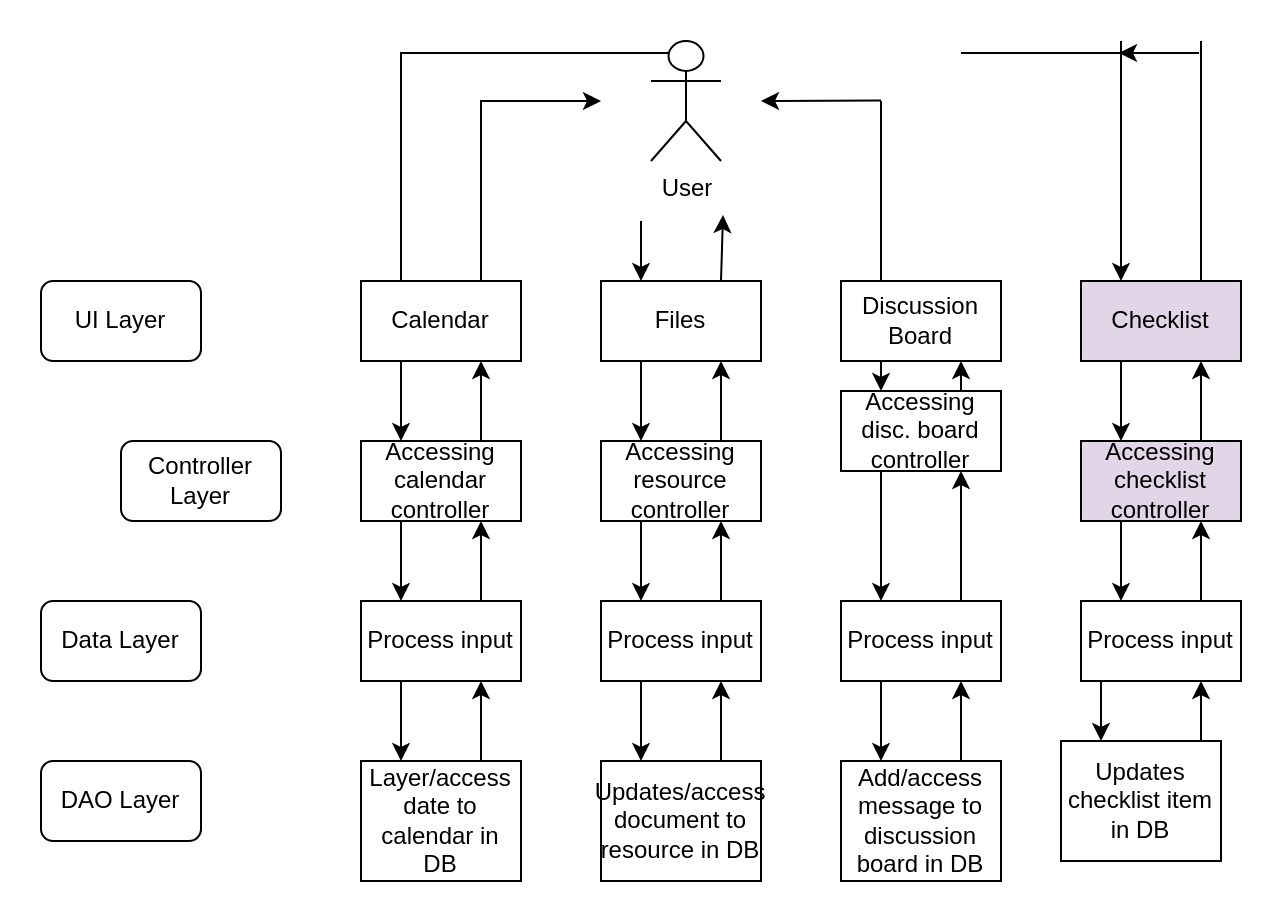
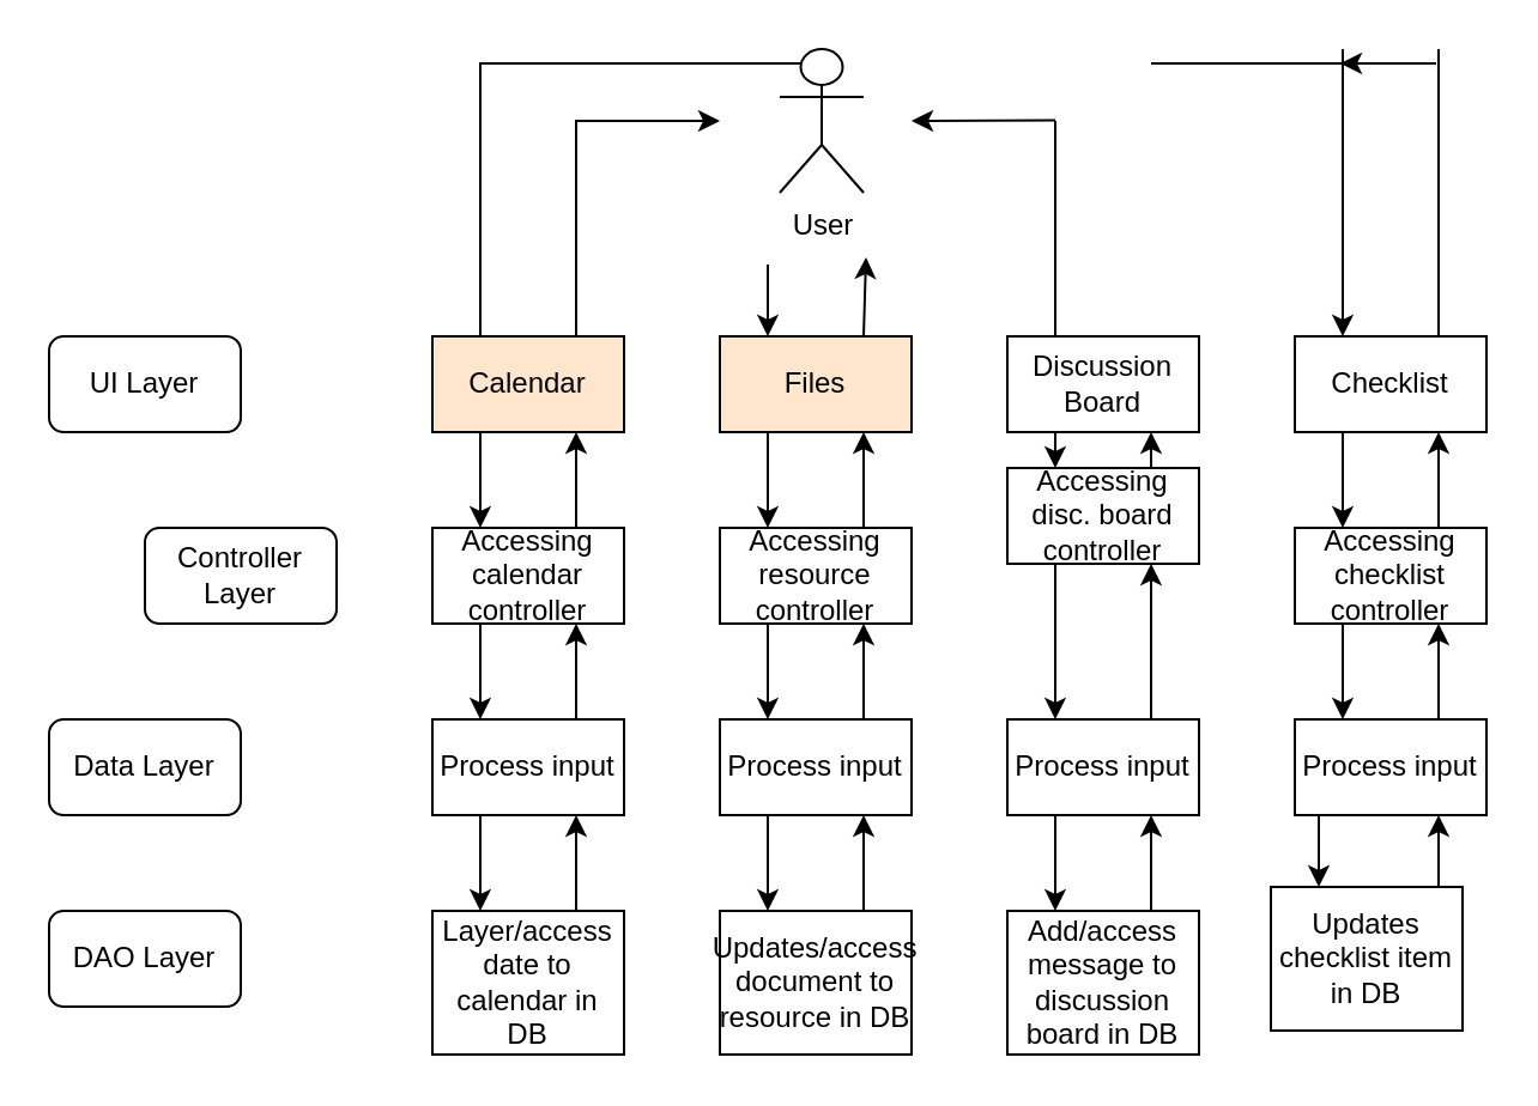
  <mxCell id="0" />
  <mxCell id="1" parent="0" />
  <mxCell id="2" style="edgeStyle=orthogonalEdgeStyle;rounded=0;orthogonalLoop=1;jettySize=auto;html=1;exitX=0.25;exitY=0.1;exitDx=0;exitDy=0;exitPerimeter=0;entryX=0.25;entryY=0;entryDx=0;entryDy=0;endArrow=none;" parent="1" source="3" target="9" edge="1"><mxGeometry relative="1" as="geometry" /></mxCell>
  <mxCell id="3" value="User" style="shape=umlActor;verticalLabelPosition=bottom;verticalAlign=top;html=1;outlineConnect=0;" parent="1" vertex="1"><mxGeometry x="325" y="20" width="35" height="60" as="geometry" /></mxCell>
  <mxCell id="4" value="UI Layer" style="rounded=1;whiteSpace=wrap;html=1;" parent="1" vertex="1"><mxGeometry x="20" y="140" width="80" height="40" as="geometry" /></mxCell>
  <mxCell id="5" value="Controller Layer" style="rounded=1;whiteSpace=wrap;html=1;" parent="1" vertex="1"><mxGeometry x="60" y="220" width="80" height="40" as="geometry" /></mxCell>
  <mxCell id="6" value="Data Layer" style="rounded=1;whiteSpace=wrap;html=1;" parent="1" vertex="1"><mxGeometry x="20" y="300" width="80" height="40" as="geometry" /></mxCell>
  <mxCell id="7" style="edgeStyle=orthogonalEdgeStyle;rounded=0;orthogonalLoop=1;jettySize=auto;html=1;exitX=0.25;exitY=1;exitDx=0;exitDy=0;entryX=0.25;entryY=0;entryDx=0;entryDy=0;" parent="1" source="9" target="17" edge="1"><mxGeometry relative="1" as="geometry" /></mxCell>
  <mxCell id="8" style="edgeStyle=orthogonalEdgeStyle;rounded=0;orthogonalLoop=1;jettySize=auto;html=1;exitX=0.75;exitY=0;exitDx=0;exitDy=0;" parent="1" source="9" edge="1"><mxGeometry relative="1" as="geometry"><mxPoint x="300" y="50" as="targetPoint" /><Array as="points"><mxPoint x="240" y="50" /><mxPoint x="300" y="50" /></Array></mxGeometry></mxCell>
- <mxCell id="9" value="Calendar" style="rounded=0;whiteSpace=wrap;html=1;" parent="1" vertex="1"><mxGeometry x="180" y="140" width="80" height="40" as="geometry" /></mxCell>
+ <mxCell id="9" value="Calendar" style="rounded=0;whiteSpace=wrap;html=1;fillColor=#ffe6cc;" parent="1" vertex="1"><mxGeometry x="180" y="140" width="80" height="40" as="geometry" /></mxCell>
  <mxCell id="10" style="edgeStyle=orthogonalEdgeStyle;rounded=0;orthogonalLoop=1;jettySize=auto;html=1;exitX=0.25;exitY=1;exitDx=0;exitDy=0;entryX=0.25;entryY=0;entryDx=0;entryDy=0;" parent="1" source="11" target="25" edge="1"><mxGeometry relative="1" as="geometry" /></mxCell>
- <mxCell id="11" value="Files" style="rounded=0;whiteSpace=wrap;html=1;" parent="1" vertex="1"><mxGeometry x="300" y="140" width="80" height="40" as="geometry" /></mxCell>
+ <mxCell id="11" value="Files" style="rounded=0;whiteSpace=wrap;html=1;fillColor=#ffe6cc;" parent="1" vertex="1"><mxGeometry x="300" y="140" width="80" height="40" as="geometry" /></mxCell>
  <mxCell id="12" style="edgeStyle=orthogonalEdgeStyle;rounded=0;orthogonalLoop=1;jettySize=auto;html=1;exitX=0.25;exitY=1;exitDx=0;exitDy=0;entryX=0.25;entryY=0;entryDx=0;entryDy=0;" parent="1" source="13" target="33" edge="1"><mxGeometry relative="1" as="geometry" /></mxCell>
  <mxCell id="13" value="Discussion Board" style="rounded=0;whiteSpace=wrap;html=1;" parent="1" vertex="1"><mxGeometry x="420" y="140" width="80" height="40" as="geometry" /></mxCell>
  <mxCell id="14" value="DAO Layer" style="rounded=1;whiteSpace=wrap;html=1;" parent="1" vertex="1"><mxGeometry x="20" y="380" width="80" height="40" as="geometry" /></mxCell>
  <mxCell id="15" style="edgeStyle=orthogonalEdgeStyle;rounded=0;orthogonalLoop=1;jettySize=auto;html=1;exitX=0.25;exitY=1;exitDx=0;exitDy=0;entryX=0.25;entryY=0;entryDx=0;entryDy=0;" parent="1" source="17" target="20" edge="1"><mxGeometry relative="1" as="geometry" /></mxCell>
  <mxCell id="16" style="edgeStyle=orthogonalEdgeStyle;rounded=0;orthogonalLoop=1;jettySize=auto;html=1;exitX=0.75;exitY=0;exitDx=0;exitDy=0;entryX=0.75;entryY=1;entryDx=0;entryDy=0;" parent="1" source="17" target="9" edge="1"><mxGeometry relative="1" as="geometry" /></mxCell>
  <mxCell id="17" value="Accessing calendar controller" style="rounded=0;whiteSpace=wrap;html=1;" parent="1" vertex="1"><mxGeometry x="180" y="220" width="80" height="40" as="geometry" /></mxCell>
  <mxCell id="18" style="edgeStyle=orthogonalEdgeStyle;rounded=0;orthogonalLoop=1;jettySize=auto;html=1;exitX=0.25;exitY=1;exitDx=0;exitDy=0;entryX=0.25;entryY=0;entryDx=0;entryDy=0;" parent="1" source="20" target="22" edge="1"><mxGeometry relative="1" as="geometry" /></mxCell>
  <mxCell id="19" style="edgeStyle=orthogonalEdgeStyle;rounded=0;orthogonalLoop=1;jettySize=auto;html=1;exitX=0.75;exitY=0;exitDx=0;exitDy=0;entryX=0.75;entryY=1;entryDx=0;entryDy=0;" parent="1" source="20" target="17" edge="1"><mxGeometry relative="1" as="geometry" /></mxCell>
  <mxCell id="20" value="Process input" style="rounded=0;whiteSpace=wrap;html=1;" parent="1" vertex="1"><mxGeometry x="180" y="300" width="80" height="40" as="geometry" /></mxCell>
  <mxCell id="21" style="edgeStyle=orthogonalEdgeStyle;rounded=0;orthogonalLoop=1;jettySize=auto;html=1;exitX=0.75;exitY=0;exitDx=0;exitDy=0;entryX=0.75;entryY=1;entryDx=0;entryDy=0;" parent="1" source="22" target="20" edge="1"><mxGeometry relative="1" as="geometry" /></mxCell>
  <mxCell id="22" value="Layer/access date to calendar in DB" style="rounded=0;whiteSpace=wrap;html=1;" parent="1" vertex="1"><mxGeometry x="180" y="380" width="80" height="60" as="geometry" /></mxCell>
  <mxCell id="23" style="edgeStyle=orthogonalEdgeStyle;rounded=0;orthogonalLoop=1;jettySize=auto;html=1;exitX=0.25;exitY=1;exitDx=0;exitDy=0;entryX=0.25;entryY=0;entryDx=0;entryDy=0;" parent="1" source="25" target="28" edge="1"><mxGeometry relative="1" as="geometry" /></mxCell>
  <mxCell id="24" style="edgeStyle=orthogonalEdgeStyle;rounded=0;orthogonalLoop=1;jettySize=auto;html=1;exitX=0.75;exitY=0;exitDx=0;exitDy=0;entryX=0.75;entryY=1;entryDx=0;entryDy=0;" parent="1" source="25" target="11" edge="1"><mxGeometry relative="1" as="geometry" /></mxCell>
  <mxCell id="25" value="Accessing resource controller" style="rounded=0;whiteSpace=wrap;html=1;" parent="1" vertex="1"><mxGeometry x="300" y="220" width="80" height="40" as="geometry" /></mxCell>
  <mxCell id="26" style="edgeStyle=orthogonalEdgeStyle;rounded=0;orthogonalLoop=1;jettySize=auto;html=1;exitX=0.25;exitY=1;exitDx=0;exitDy=0;entryX=0.25;entryY=0;entryDx=0;entryDy=0;" parent="1" source="28" target="30" edge="1"><mxGeometry relative="1" as="geometry" /></mxCell>
  <mxCell id="27" style="edgeStyle=orthogonalEdgeStyle;rounded=0;orthogonalLoop=1;jettySize=auto;html=1;exitX=0.75;exitY=0;exitDx=0;exitDy=0;entryX=0.75;entryY=1;entryDx=0;entryDy=0;" parent="1" source="28" target="25" edge="1"><mxGeometry relative="1" as="geometry" /></mxCell>
  <mxCell id="28" value="Process input" style="rounded=0;whiteSpace=wrap;html=1;" parent="1" vertex="1"><mxGeometry x="300" y="300" width="80" height="40" as="geometry" /></mxCell>
  <mxCell id="29" style="edgeStyle=orthogonalEdgeStyle;rounded=0;orthogonalLoop=1;jettySize=auto;html=1;exitX=0.75;exitY=0;exitDx=0;exitDy=0;entryX=0.75;entryY=1;entryDx=0;entryDy=0;" parent="1" source="30" target="28" edge="1"><mxGeometry relative="1" as="geometry" /></mxCell>
  <mxCell id="30" value="Updates/access document to resource in DB" style="rounded=0;whiteSpace=wrap;html=1;" parent="1" vertex="1"><mxGeometry x="300" y="380" width="80" height="60" as="geometry" /></mxCell>
  <mxCell id="31" style="edgeStyle=orthogonalEdgeStyle;rounded=0;orthogonalLoop=1;jettySize=auto;html=1;exitX=0.25;exitY=1;exitDx=0;exitDy=0;entryX=0.25;entryY=0;entryDx=0;entryDy=0;" parent="1" source="33" target="36" edge="1"><mxGeometry relative="1" as="geometry" /></mxCell>
  <mxCell id="32" style="edgeStyle=orthogonalEdgeStyle;rounded=0;orthogonalLoop=1;jettySize=auto;html=1;exitX=0.75;exitY=0;exitDx=0;exitDy=0;entryX=0.75;entryY=1;entryDx=0;entryDy=0;" parent="1" source="33" target="13" edge="1"><mxGeometry relative="1" as="geometry" /></mxCell>
  <mxCell id="33" value="Accessing disc. board controller" style="rounded=0;whiteSpace=wrap;html=1;" parent="1" vertex="1"><mxGeometry x="420" y="195" width="80" height="40" as="geometry" /></mxCell>
  <mxCell id="34" style="edgeStyle=orthogonalEdgeStyle;rounded=0;orthogonalLoop=1;jettySize=auto;html=1;exitX=0.25;exitY=1;exitDx=0;exitDy=0;entryX=0.25;entryY=0;entryDx=0;entryDy=0;" parent="1" source="36" target="38" edge="1"><mxGeometry relative="1" as="geometry" /></mxCell>
  <mxCell id="35" style="edgeStyle=orthogonalEdgeStyle;rounded=0;orthogonalLoop=1;jettySize=auto;html=1;exitX=0.75;exitY=0;exitDx=0;exitDy=0;entryX=0.75;entryY=1;entryDx=0;entryDy=0;" parent="1" source="36" target="33" edge="1"><mxGeometry relative="1" as="geometry" /></mxCell>
  <mxCell id="36" value="Process input" style="rounded=0;whiteSpace=wrap;html=1;" parent="1" vertex="1"><mxGeometry x="420" y="300" width="80" height="40" as="geometry" /></mxCell>
  <mxCell id="37" style="edgeStyle=orthogonalEdgeStyle;rounded=0;orthogonalLoop=1;jettySize=auto;html=1;exitX=0.75;exitY=0;exitDx=0;exitDy=0;entryX=0.75;entryY=1;entryDx=0;entryDy=0;" parent="1" source="38" target="36" edge="1"><mxGeometry relative="1" as="geometry" /></mxCell>
  <mxCell id="38" value="Add/access message to discussion board in DB" style="rounded=0;whiteSpace=wrap;html=1;" parent="1" vertex="1"><mxGeometry x="420" y="380" width="80" height="60" as="geometry" /></mxCell>
  <mxCell id="39" value="" style="endArrow=classic;html=1;entryX=0.25;entryY=0;entryDx=0;entryDy=0;" parent="1" target="11" edge="1"><mxGeometry width="50" height="50" relative="1" as="geometry"><mxPoint x="320" y="110" as="sourcePoint" /><mxPoint x="365" y="60" as="targetPoint" /></mxGeometry></mxCell>
  <mxCell id="40" value="" style="endArrow=classic;html=1;exitX=0.75;exitY=0;exitDx=0;exitDy=0;" parent="1" source="11" edge="1"><mxGeometry width="50" height="50" relative="1" as="geometry"><mxPoint x="359" y="140" as="sourcePoint" /><mxPoint x="361" y="107" as="targetPoint" /><Array as="points" /></mxGeometry></mxCell>
  <mxCell id="41" value="" style="endArrow=none;html=1;" parent="1" edge="1"><mxGeometry width="50" height="50" relative="1" as="geometry"><mxPoint x="440" y="140" as="sourcePoint" /><mxPoint x="440" y="50" as="targetPoint" /></mxGeometry></mxCell>
  <mxCell id="42" value="" style="endArrow=classic;html=1;" parent="1" edge="1"><mxGeometry width="50" height="50" relative="1" as="geometry"><mxPoint x="440" y="49.76" as="sourcePoint" /><mxPoint x="380" y="50" as="targetPoint" /></mxGeometry></mxCell>
  <mxCell id="43" style="edgeStyle=orthogonalEdgeStyle;rounded=0;orthogonalLoop=1;jettySize=auto;html=1;exitX=0.25;exitY=1;exitDx=0;exitDy=0;entryX=0.25;entryY=0;entryDx=0;entryDy=0;" edge="1" parent="1" source="44" target="47"><mxGeometry relative="1" as="geometry" /></mxCell>
- <mxCell id="44" value="Checklist" style="rounded=0;whiteSpace=wrap;html=1;fillColor=#e1d5e7;" vertex="1" parent="1"><mxGeometry x="540" y="140" width="80" height="40" as="geometry" /></mxCell>
+ <mxCell id="44" value="Checklist" style="rounded=0;whiteSpace=wrap;html=1;" vertex="1" parent="1"><mxGeometry x="540" y="140" width="80" height="40" as="geometry" /></mxCell>
  <mxCell id="45" style="edgeStyle=orthogonalEdgeStyle;rounded=0;orthogonalLoop=1;jettySize=auto;html=1;exitX=0.25;exitY=1;exitDx=0;exitDy=0;entryX=0.25;entryY=0;entryDx=0;entryDy=0;" edge="1" parent="1" source="47" target="50"><mxGeometry relative="1" as="geometry" /></mxCell>
  <mxCell id="46" style="edgeStyle=orthogonalEdgeStyle;rounded=0;orthogonalLoop=1;jettySize=auto;html=1;exitX=0.75;exitY=0;exitDx=0;exitDy=0;entryX=0.75;entryY=1;entryDx=0;entryDy=0;" edge="1" parent="1" source="47" target="44"><mxGeometry relative="1" as="geometry" /></mxCell>
- <mxCell id="47" value="Accessing checklist controller" style="rounded=0;whiteSpace=wrap;html=1;fillColor=#e1d5e7;" vertex="1" parent="1"><mxGeometry x="540" y="220" width="80" height="40" as="geometry" /></mxCell>
+ <mxCell id="47" value="Accessing checklist controller" style="rounded=0;whiteSpace=wrap;html=1;" vertex="1" parent="1"><mxGeometry x="540" y="220" width="80" height="40" as="geometry" /></mxCell>
  <mxCell id="48" style="edgeStyle=orthogonalEdgeStyle;rounded=0;orthogonalLoop=1;jettySize=auto;html=1;exitX=0.25;exitY=1;exitDx=0;exitDy=0;entryX=0.25;entryY=0;entryDx=0;entryDy=0;" edge="1" parent="1" source="50" target="52"><mxGeometry relative="1" as="geometry" /></mxCell>
  <mxCell id="49" style="edgeStyle=orthogonalEdgeStyle;rounded=0;orthogonalLoop=1;jettySize=auto;html=1;exitX=0.75;exitY=0;exitDx=0;exitDy=0;entryX=0.75;entryY=1;entryDx=0;entryDy=0;" edge="1" parent="1" source="50" target="47"><mxGeometry relative="1" as="geometry" /></mxCell>
  <mxCell id="50" value="Process input" style="rounded=0;whiteSpace=wrap;html=1;" vertex="1" parent="1"><mxGeometry x="540" y="300" width="80" height="40" as="geometry" /></mxCell>
  <mxCell id="51" style="edgeStyle=orthogonalEdgeStyle;rounded=0;orthogonalLoop=1;jettySize=auto;html=1;exitX=0.75;exitY=0;exitDx=0;exitDy=0;entryX=0.75;entryY=1;entryDx=0;entryDy=0;" edge="1" parent="1" source="52" target="50"><mxGeometry relative="1" as="geometry" /></mxCell>
  <mxCell id="52" value="Updates checklist item in DB" style="rounded=0;whiteSpace=wrap;html=1;" vertex="1" parent="1"><mxGeometry x="530" y="370" width="80" height="60" as="geometry" /></mxCell>
  <mxCell id="53" value="" style="endArrow=none;html=1;rounded=0;" edge="1" parent="1"><mxGeometry width="50" height="50" relative="1" as="geometry"><mxPoint x="480" y="26" as="sourcePoint" /><mxPoint x="560" y="26" as="targetPoint" /></mxGeometry></mxCell>
  <mxCell id="54" value="" style="endArrow=classic;html=1;rounded=0;" edge="1" parent="1"><mxGeometry width="50" height="50" relative="1" as="geometry"><mxPoint x="560" y="20" as="sourcePoint" /><mxPoint x="560" y="140" as="targetPoint" /></mxGeometry></mxCell>
  <mxCell id="55" value="" style="endArrow=none;html=1;rounded=0;" edge="1" parent="1"><mxGeometry width="50" height="50" relative="1" as="geometry"><mxPoint x="600" y="140" as="sourcePoint" /><mxPoint x="600" y="20" as="targetPoint" /></mxGeometry></mxCell>
  <mxCell id="56" value="" style="endArrow=classic;html=1;rounded=0;" edge="1" parent="1"><mxGeometry width="50" height="50" relative="1" as="geometry"><mxPoint x="599" y="26" as="sourcePoint" /><mxPoint x="559" y="26" as="targetPoint" /></mxGeometry></mxCell>
